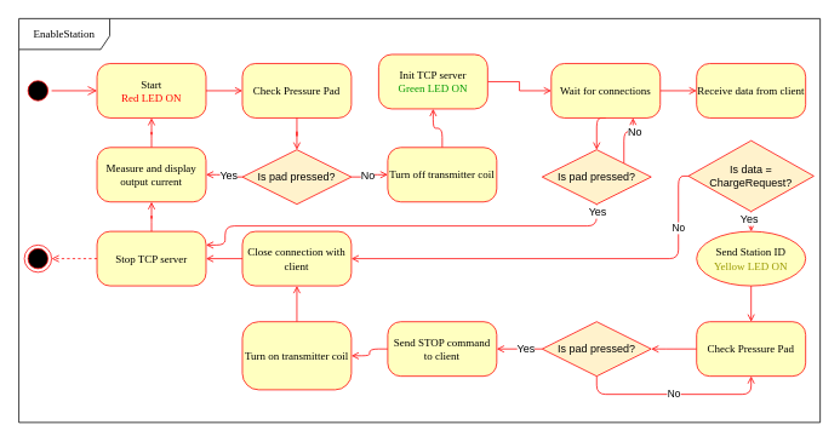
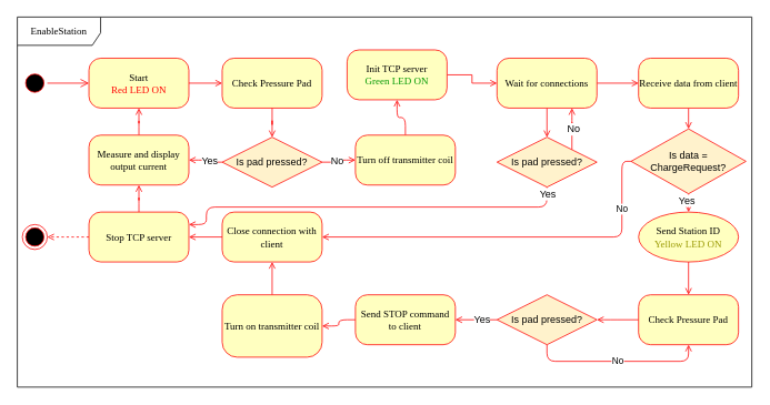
  <mxCell id="0" />
  <mxCell id="1" parent="0" />
  <mxCell id="2" value="EnableStation" style="shape=umlFrame;whiteSpace=wrap;html=1;rounded=1;shadow=0;comic=0;labelBackgroundColor=none;strokeColor=#000000;strokeWidth=1;fillColor=#ffffff;fontFamily=Verdana;fontSize=12;fontColor=#000000;align=center;width=100;height=34;" parent="1" vertex="1"><mxGeometry x="20" y="20" width="882" height="445" as="geometry" /></mxCell>
  <mxCell id="3" value="" style="ellipse;html=1;shape=startState;fillColor=#000000;strokeColor=#ff0000;rounded=1;shadow=0;comic=0;labelBackgroundColor=none;fontFamily=Verdana;fontSize=12;fontColor=#000000;align=center;direction=south;" parent="1" vertex="1"><mxGeometry x="26" y="84.5" width="30" height="30" as="geometry" /></mxCell>
  <mxCell id="4" style="edgeStyle=orthogonalEdgeStyle;rounded=0;orthogonalLoop=1;jettySize=auto;html=1;exitX=1;exitY=0.5;exitDx=0;exitDy=0;strokeColor=#FF0000;endArrow=open;endFill=0;" parent="1" source="5" target="6" edge="1"><mxGeometry relative="1" as="geometry" /></mxCell>
  <mxCell id="5" value="Start&lt;br&gt;&lt;font color=&quot;#ff0000&quot;&gt;Red LED ON&lt;/font&gt;&lt;br&gt;" style="rounded=1;whiteSpace=wrap;html=1;arcSize=24;fillColor=#ffffc0;strokeColor=#ff0000;shadow=0;comic=0;labelBackgroundColor=none;fontFamily=Verdana;fontSize=12;fontColor=#000000;align=center;" parent="1" vertex="1"><mxGeometry x="106" y="69.5" width="120" height="60" as="geometry" /></mxCell>
  <mxCell id="6" value="Check Pressure Pad" style="rounded=1;whiteSpace=wrap;html=1;arcSize=24;fillColor=#ffffc0;strokeColor=#ff0000;shadow=0;comic=0;labelBackgroundColor=none;fontFamily=Verdana;fontSize=12;fontColor=#000000;align=center;" parent="1" vertex="1"><mxGeometry x="266" y="69.5" width="120" height="60" as="geometry" /></mxCell>
  <mxCell id="7" style="edgeStyle=orthogonalEdgeStyle;rounded=0;orthogonalLoop=1;jettySize=auto;html=1;exitX=0.5;exitY=1;exitDx=0;exitDy=0;endArrow=open;endFill=0;strokeColor=#FF0000;" parent="1" source="6" target="13" edge="1"><mxGeometry relative="1" as="geometry" /></mxCell>
  <mxCell id="8" style="edgeStyle=orthogonalEdgeStyle;html=1;labelBackgroundColor=none;endArrow=open;endSize=8;strokeColor=#ff0000;fontFamily=Verdana;fontSize=12;align=left;" parent="1" source="3" target="5" edge="1"><mxGeometry relative="1" as="geometry" /></mxCell>
  <mxCell id="9" style="edgeStyle=orthogonalEdgeStyle;rounded=1;orthogonalLoop=1;jettySize=auto;html=1;exitX=0;exitY=0.5;exitDx=0;exitDy=0;endArrow=open;endFill=0;strokeColor=#FF0000;entryX=1;entryY=0.5;entryDx=0;entryDy=0;" parent="1" source="13" target="50" edge="1"><mxGeometry relative="1" as="geometry" /></mxCell>
  <mxCell id="10" value="Yes" style="text;html=1;resizable=0;points=[];align=center;verticalAlign=middle;labelBackgroundColor=#ffffff;" parent="9" vertex="1" connectable="0"><mxGeometry x="-0.544" y="1" relative="1" as="geometry"><mxPoint x="-6" y="-3.5" as="offset" /></mxGeometry></mxCell>
  <mxCell id="11" style="edgeStyle=orthogonalEdgeStyle;rounded=1;orthogonalLoop=1;jettySize=auto;html=1;exitX=1;exitY=0.5;exitDx=0;exitDy=0;endArrow=open;endFill=0;strokeColor=#FF0000;entryX=0;entryY=0.5;entryDx=0;entryDy=0;" parent="1" source="13" target="47" edge="1"><mxGeometry relative="1" as="geometry" /></mxCell>
  <mxCell id="12" value="No" style="text;html=1;resizable=0;points=[];align=center;verticalAlign=middle;labelBackgroundColor=#ffffff;" parent="11" vertex="1" connectable="0"><mxGeometry x="-0.221" y="1" relative="1" as="geometry"><mxPoint as="offset" /></mxGeometry></mxCell>
  <mxCell id="13" value="Is pad pressed?" style="rhombus;whiteSpace=wrap;html=1;fillColor=#FFF2CC;strokeColor=#FF0000;" parent="1" vertex="1"><mxGeometry x="266" y="164.5" width="120" height="60" as="geometry" /></mxCell>
  <mxCell id="14" style="edgeStyle=orthogonalEdgeStyle;rounded=0;orthogonalLoop=1;jettySize=auto;html=1;exitX=1;exitY=0.5;exitDx=0;exitDy=0;endArrow=open;endFill=0;strokeColor=#FF0000;" parent="1" source="15" target="18" edge="1"><mxGeometry relative="1" as="geometry" /></mxCell>
  <mxCell id="15" value="Init TCP server&lt;br&gt;&lt;font color=&quot;#009900&quot;&gt;Green LED ON&lt;/font&gt;&lt;br&gt;" style="rounded=1;whiteSpace=wrap;html=1;arcSize=24;fillColor=#ffffc0;strokeColor=#ff0000;shadow=0;comic=0;labelBackgroundColor=none;fontFamily=Verdana;fontSize=12;fontColor=#000000;align=center;" parent="1" vertex="1"><mxGeometry x="416" y="59.5" width="120" height="60" as="geometry" /></mxCell>
  <mxCell id="16" style="edgeStyle=orthogonalEdgeStyle;rounded=1;orthogonalLoop=1;jettySize=auto;html=1;exitX=1;exitY=0.5;exitDx=0;exitDy=0;endArrow=open;endFill=0;strokeColor=#FF0000;" parent="1" source="18" target="27" edge="1"><mxGeometry relative="1" as="geometry" /></mxCell>
  <mxCell id="17" style="edgeStyle=orthogonalEdgeStyle;rounded=1;orthogonalLoop=1;jettySize=auto;html=1;exitX=0.5;exitY=1;exitDx=0;exitDy=0;entryX=0.5;entryY=0;entryDx=0;entryDy=0;endArrow=open;endFill=0;strokeColor=#FF0000;" parent="1" source="18" target="35" edge="1"><mxGeometry relative="1" as="geometry" /></mxCell>
- <mxCell id="18" value="Wait for connections" style="rounded=1;whiteSpace=wrap;html=1;arcSize=24;fillColor=#ffffc0;strokeColor=#ff0000;shadow=0;comic=0;labelBackgroundColor=none;fontFamily=Verdana;fontSize=12;fontColor=#000000;align=center;" parent="1" vertex="1"><mxGeometry x="606" y="69.5" width="120" height="60" as="geometry" /></mxCell>
+ <mxCell id="18" value="Wait for connections" style="rounded=1;whiteSpace=wrap;html=1;arcSize=24;fillColor=#ffffc0;strokeColor=#ff0000;shadow=0;comic=0;labelBackgroundColor=none;fontFamily=Verdana;fontSize=12;fontColor=#000000;align=center;" parent="1" vertex="1"><mxGeometry x="596" y="69.5" width="120" height="60" as="geometry" /></mxCell>
  <mxCell id="19" value="No" style="edgeStyle=orthogonalEdgeStyle;rounded=1;orthogonalLoop=1;jettySize=auto;html=1;exitX=0;exitY=0.5;exitDx=0;exitDy=0;entryX=1;entryY=0.5;entryDx=0;entryDy=0;endArrow=open;endFill=0;strokeColor=#FF0000;" parent="1" source="22" target="37" edge="1"><mxGeometry x="-0.706" relative="1" as="geometry"><mxPoint x="166" y="224.5" as="targetPoint" /><Array as="points"><mxPoint x="746" y="193.5" /><mxPoint x="746" y="284.5" /></Array><mxPoint as="offset" /></mxGeometry></mxCell>
  <mxCell id="20" style="edgeStyle=orthogonalEdgeStyle;rounded=0;orthogonalLoop=1;jettySize=auto;html=1;exitX=0.5;exitY=1;exitDx=0;exitDy=0;entryX=0.5;entryY=0;entryDx=0;entryDy=0;endArrow=open;endFill=0;strokeColor=#FF0000;" parent="1" source="22" target="24" edge="1"><mxGeometry relative="1" as="geometry" /></mxCell>
  <mxCell id="21" value="Yes" style="text;html=1;resizable=0;points=[];align=center;verticalAlign=middle;labelBackgroundColor=#ffffff;" parent="20" vertex="1" connectable="0"><mxGeometry x="-0.276" y="-3" relative="1" as="geometry"><mxPoint as="offset" /></mxGeometry></mxCell>
  <mxCell id="22" value="Is data = ChargeRequest?" style="rhombus;whiteSpace=wrap;html=1;fillColor=#FFF2CC;strokeColor=#FF0000;" parent="1" vertex="1"><mxGeometry x="757" y="154.5" width="138" height="78" as="geometry" /></mxCell>
  <mxCell id="23" style="edgeStyle=orthogonalEdgeStyle;rounded=1;orthogonalLoop=1;jettySize=auto;html=1;exitX=0.5;exitY=1;exitDx=0;exitDy=0;entryX=0.5;entryY=0;entryDx=0;entryDy=0;endArrow=open;endFill=0;strokeColor=#FF0000;" parent="1" source="24" target="39" edge="1"><mxGeometry relative="1" as="geometry" /></mxCell>
  <mxCell id="24" value="Send Station ID&lt;br&gt;&lt;font color=&quot;#999900&quot;&gt;Yellow LED ON&lt;/font&gt;&lt;br&gt;" style="ellipse;whiteSpace=wrap;html=1;arcSize=24;fillColor=#ffffc0;strokeColor=#ff0000;shadow=0;comic=0;labelBackgroundColor=none;fontFamily=Verdana;fontSize=12;fontColor=#000000;align=center;" parent="1" vertex="1"><mxGeometry x="766" y="254.5" width="120" height="60" as="geometry" /></mxCell>
  <mxCell id="25" value="" style="ellipse;html=1;shape=endState;fillColor=#000000;strokeColor=#ff0000;rounded=1;shadow=0;comic=0;labelBackgroundColor=none;fontFamily=Verdana;fontSize=12;fontColor=#000000;align=center;" parent="1" vertex="1"><mxGeometry x="26" y="269.5" width="30" height="30" as="geometry" /></mxCell>
+ <mxCell id="26" style="edgeStyle=orthogonalEdgeStyle;rounded=1;orthogonalLoop=1;jettySize=auto;html=1;exitX=0.5;exitY=1;exitDx=0;exitDy=0;entryX=0.5;entryY=0;entryDx=0;entryDy=0;endArrow=open;endFill=0;strokeColor=#FF0000;" parent="1" source="27" target="22" edge="1"><mxGeometry relative="1" as="geometry" /></mxCell>
  <mxCell id="27" value="Receive data from client" style="rounded=1;whiteSpace=wrap;html=1;arcSize=24;fillColor=#ffffc0;strokeColor=#ff0000;shadow=0;comic=0;labelBackgroundColor=none;fontFamily=Verdana;fontSize=12;fontColor=#000000;align=center;" parent="1" vertex="1"><mxGeometry x="766" y="69.5" width="120" height="60" as="geometry" /></mxCell>
  <mxCell id="28" style="edgeStyle=orthogonalEdgeStyle;rounded=1;orthogonalLoop=1;jettySize=auto;html=1;exitX=0.5;exitY=0;exitDx=0;exitDy=0;endArrow=open;endFill=0;strokeColor=#FF0000;" parent="1" source="50" target="5" edge="1"><mxGeometry relative="1" as="geometry" /></mxCell>
  <mxCell id="29" style="edgeStyle=orthogonalEdgeStyle;rounded=1;orthogonalLoop=1;jettySize=auto;html=1;exitX=0;exitY=0.5;exitDx=0;exitDy=0;entryX=1;entryY=0.5;entryDx=0;entryDy=0;endArrow=open;endFill=0;strokeColor=#FF0000;dashed=1;" parent="1" source="30" target="25" edge="1"><mxGeometry relative="1" as="geometry" /></mxCell>
  <mxCell id="30" value="Stop TCP server" style="rounded=1;whiteSpace=wrap;html=1;arcSize=24;fillColor=#ffffc0;strokeColor=#ff0000;shadow=0;comic=0;labelBackgroundColor=none;fontFamily=Verdana;fontSize=12;fontColor=#000000;align=center;" parent="1" vertex="1"><mxGeometry x="106" y="254.5" width="120" height="60" as="geometry" /></mxCell>
  <mxCell id="31" style="edgeStyle=orthogonalEdgeStyle;rounded=1;orthogonalLoop=1;jettySize=auto;html=1;exitX=1;exitY=0;exitDx=0;exitDy=0;entryX=0.75;entryY=1;entryDx=0;entryDy=0;endArrow=open;endFill=0;strokeColor=#FF0000;" parent="1" source="35" target="18" edge="1"><mxGeometry relative="1" as="geometry" /></mxCell>
  <mxCell id="32" value="No&lt;br&gt;" style="text;html=1;resizable=0;points=[];align=center;verticalAlign=middle;labelBackgroundColor=#ffffff;" parent="31" vertex="1" connectable="0"><mxGeometry x="0.333" y="5" relative="1" as="geometry"><mxPoint x="6" y="5" as="offset" /></mxGeometry></mxCell>
  <mxCell id="33" style="edgeStyle=orthogonalEdgeStyle;rounded=1;orthogonalLoop=1;jettySize=auto;html=1;exitX=0.5;exitY=1;exitDx=0;exitDy=0;entryX=1;entryY=0.25;entryDx=0;entryDy=0;endArrow=open;endFill=0;strokeColor=#FF0000;" parent="1" source="35" target="30" edge="1"><mxGeometry relative="1" as="geometry"><Array as="points"><mxPoint x="656" y="248.5" /><mxPoint x="247" y="248.5" /><mxPoint x="247" y="269.5" /></Array></mxGeometry></mxCell>
  <mxCell id="34" value="Yes" style="text;html=1;resizable=0;points=[];align=center;verticalAlign=middle;labelBackgroundColor=#ffffff;" parent="33" vertex="1" connectable="0"><mxGeometry x="-0.289" y="-2" relative="1" as="geometry"><mxPoint x="145" y="-14" as="offset" /></mxGeometry></mxCell>
  <mxCell id="35" value="Is pad pressed?" style="rhombus;whiteSpace=wrap;html=1;fillColor=#FFF2CC;strokeColor=#FF0000;" parent="1" vertex="1"><mxGeometry x="596" y="164.5" width="120" height="60" as="geometry" /></mxCell>
  <mxCell id="36" style="edgeStyle=orthogonalEdgeStyle;rounded=1;orthogonalLoop=1;jettySize=auto;html=1;exitX=0;exitY=0.5;exitDx=0;exitDy=0;endArrow=open;endFill=0;strokeColor=#FF0000;" parent="1" source="37" target="30" edge="1"><mxGeometry relative="1" as="geometry" /></mxCell>
  <mxCell id="37" value="Close connection with client" style="rounded=1;whiteSpace=wrap;html=1;arcSize=24;fillColor=#ffffc0;strokeColor=#ff0000;shadow=0;comic=0;labelBackgroundColor=none;fontFamily=Verdana;fontSize=12;fontColor=#000000;align=center;" parent="1" vertex="1"><mxGeometry x="266" y="254.5" width="120" height="60" as="geometry" /></mxCell>
  <mxCell id="38" style="edgeStyle=orthogonalEdgeStyle;rounded=1;orthogonalLoop=1;jettySize=auto;html=1;exitX=0;exitY=0.5;exitDx=0;exitDy=0;endArrow=open;endFill=0;strokeColor=#FF0000;" parent="1" source="39" target="43" edge="1"><mxGeometry relative="1" as="geometry"><Array as="points"><mxPoint x="731" y="384.5" /><mxPoint x="731" y="384.5" /></Array></mxGeometry></mxCell>
  <mxCell id="39" value="Check Pressure Pad" style="rounded=1;whiteSpace=wrap;html=1;arcSize=24;fillColor=#ffffc0;strokeColor=#ff0000;shadow=0;comic=0;labelBackgroundColor=none;fontFamily=Verdana;fontSize=12;fontColor=#000000;align=center;" parent="1" vertex="1"><mxGeometry x="766" y="354" width="120" height="60" as="geometry" /></mxCell>
  <mxCell id="40" style="edgeStyle=orthogonalEdgeStyle;rounded=1;orthogonalLoop=1;jettySize=auto;html=1;exitX=0;exitY=0.5;exitDx=0;exitDy=0;entryX=1;entryY=0.5;entryDx=0;entryDy=0;endArrow=open;endFill=0;strokeColor=#FF0000;" parent="1" source="43" target="45" edge="1"><mxGeometry relative="1" as="geometry" /></mxCell>
  <mxCell id="41" value="Yes" style="text;html=1;resizable=0;points=[];align=center;verticalAlign=middle;labelBackgroundColor=#ffffff;" parent="40" vertex="1" connectable="0"><mxGeometry x="-0.252" y="-1" relative="1" as="geometry"><mxPoint as="offset" /></mxGeometry></mxCell>
  <mxCell id="42" value="No" style="edgeStyle=orthogonalEdgeStyle;rounded=1;orthogonalLoop=1;jettySize=auto;html=1;exitX=0.5;exitY=1;exitDx=0;exitDy=0;entryX=0.5;entryY=1;entryDx=0;entryDy=0;endArrow=open;endFill=0;strokeColor=#FF0000;" parent="1" source="43" target="39" edge="1"><mxGeometry relative="1" as="geometry" /></mxCell>
  <mxCell id="43" value="Is pad pressed?" style="rhombus;whiteSpace=wrap;html=1;fillColor=#FFF2CC;strokeColor=#FF0000;" parent="1" vertex="1"><mxGeometry x="596" y="354" width="120" height="60" as="geometry" /></mxCell>
  <mxCell id="44" style="edgeStyle=orthogonalEdgeStyle;rounded=1;orthogonalLoop=1;jettySize=auto;html=1;exitX=0;exitY=0.5;exitDx=0;exitDy=0;entryX=1;entryY=0.5;entryDx=0;entryDy=0;endArrow=open;endFill=0;strokeColor=#FF0000;" parent="1" source="45" target="49" edge="1"><mxGeometry relative="1" as="geometry" /></mxCell>
  <mxCell id="45" value="Send STOP command to client" style="rounded=1;whiteSpace=wrap;html=1;arcSize=24;fillColor=#ffffc0;strokeColor=#ff0000;shadow=0;comic=0;labelBackgroundColor=none;fontFamily=Verdana;fontSize=12;fontColor=#000000;align=center;" parent="1" vertex="1"><mxGeometry x="426" y="354" width="120" height="60" as="geometry" /></mxCell>
  <mxCell id="46" style="edgeStyle=orthogonalEdgeStyle;rounded=1;orthogonalLoop=1;jettySize=auto;html=1;exitX=0.5;exitY=0;exitDx=0;exitDy=0;entryX=0.5;entryY=1;entryDx=0;entryDy=0;endArrow=open;endFill=0;strokeColor=#FF0000;" parent="1" source="47" target="15" edge="1"><mxGeometry relative="1" as="geometry" /></mxCell>
  <mxCell id="47" value="Turn off transmitter coil&lt;br&gt;" style="rounded=1;whiteSpace=wrap;html=1;arcSize=24;fillColor=#ffffc0;strokeColor=#ff0000;shadow=0;comic=0;labelBackgroundColor=none;fontFamily=Verdana;fontSize=12;fontColor=#000000;align=center;" parent="1" vertex="1"><mxGeometry x="426" y="162" width="120" height="60" as="geometry" /></mxCell>
  <mxCell id="48" style="edgeStyle=orthogonalEdgeStyle;rounded=1;orthogonalLoop=1;jettySize=auto;html=1;exitX=0.5;exitY=0;exitDx=0;exitDy=0;entryX=0.5;entryY=1;entryDx=0;entryDy=0;endArrow=open;endFill=0;strokeColor=#FF0000;" parent="1" source="49" target="37" edge="1"><mxGeometry relative="1" as="geometry" /></mxCell>
  <mxCell id="49" value="Turn on transmitter coil" style="rounded=1;whiteSpace=wrap;html=1;arcSize=24;fillColor=#ffffc0;strokeColor=#ff0000;shadow=0;comic=0;labelBackgroundColor=none;fontFamily=Verdana;fontSize=12;fontColor=#000000;align=center;" parent="1" vertex="1"><mxGeometry x="266" y="354" width="120" height="75" as="geometry" /></mxCell>
  <mxCell id="50" value="Measure and display output current&lt;br&gt;" style="rounded=1;whiteSpace=wrap;html=1;arcSize=24;fillColor=#ffffc0;strokeColor=#ff0000;shadow=0;comic=0;labelBackgroundColor=none;fontFamily=Verdana;fontSize=12;fontColor=#000000;align=center;" vertex="1" parent="1"><mxGeometry x="106" y="162" width="120" height="60" as="geometry" /></mxCell>
  <mxCell id="51" style="edgeStyle=orthogonalEdgeStyle;rounded=1;orthogonalLoop=1;jettySize=auto;html=1;exitX=0.5;exitY=0;exitDx=0;exitDy=0;endArrow=open;endFill=0;strokeColor=#FF0000;" edge="1" parent="1" source="30" target="50"><mxGeometry relative="1" as="geometry"><mxPoint x="166" y="254.5" as="sourcePoint" /><mxPoint x="166" y="129.5" as="targetPoint" /></mxGeometry></mxCell>
